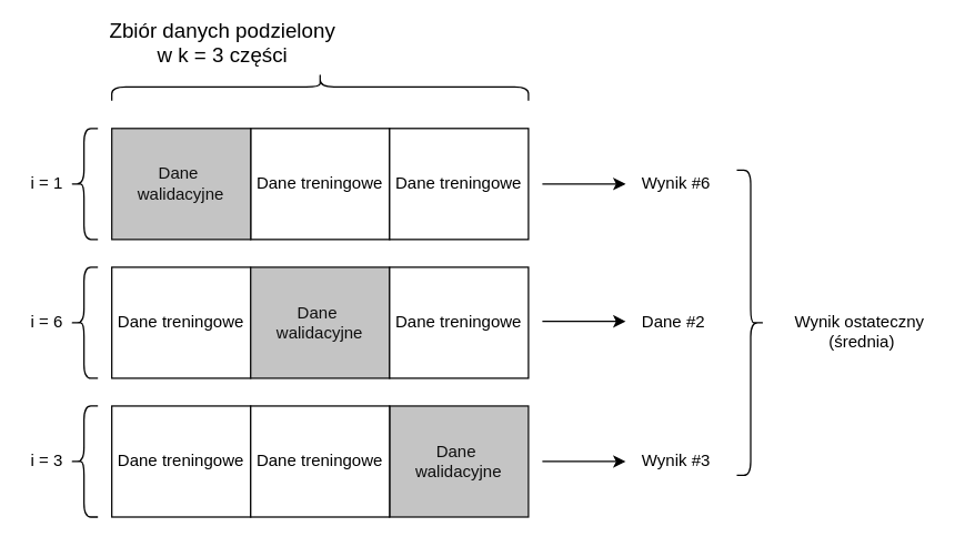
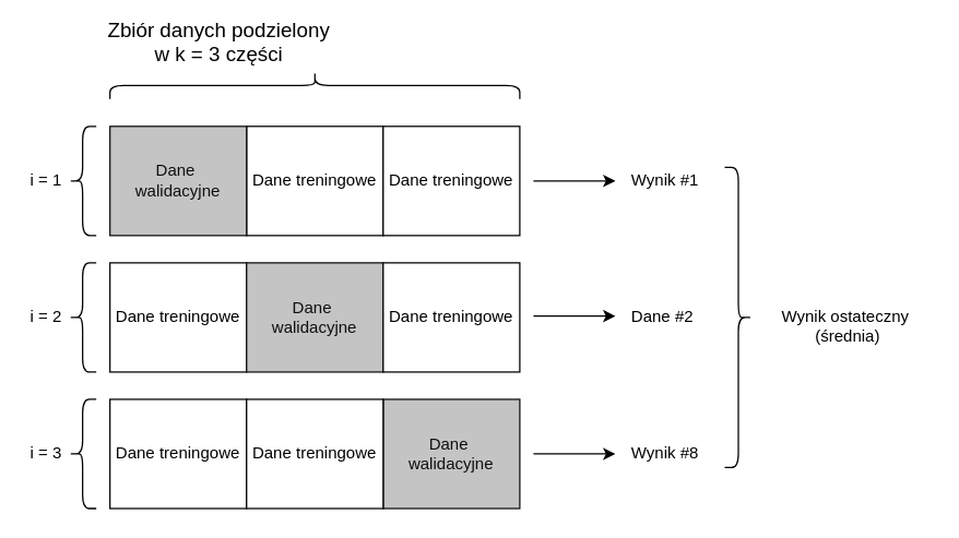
  <mxCell id="0" />
  <mxCell id="1" parent="0" />
  <mxCell id="2" value="Zbiór danych podzielony w k = 3 części" style="text;html=1;strokeColor=none;fillColor=none;align=center;verticalAlign=middle;whiteSpace=wrap;rounded=0;fontSize=15;fontStyle=0" parent="1" vertex="1"><mxGeometry x="75" y="20" width="170" height="20" as="geometry" /></mxCell>
  <mxCell id="3" value="&lt;span&gt;Dane treningowe&lt;/span&gt;" style="rounded=0;whiteSpace=wrap;html=1;" parent="1" vertex="1"><mxGeometry x="180" y="92" width="100" height="80" as="geometry" /></mxCell>
  <mxCell id="4" value="&lt;div&gt;Dane&amp;nbsp;&lt;/div&gt;&lt;div&gt;walidacyjne&lt;/div&gt;" style="rounded=0;whiteSpace=wrap;html=1;fillColor=#C4C4C4;strokeColor=#0D0D0D;fontColor=#0F0F0F;" parent="1" vertex="1"><mxGeometry x="80" y="92" width="100" height="80" as="geometry" /></mxCell>
  <mxCell id="5" value="" style="shape=curlyBracket;whiteSpace=wrap;html=1;rounded=1;fontSize=17;direction=south;" parent="1" vertex="1"><mxGeometry x="80" y="52" width="300" height="20" as="geometry" /></mxCell>
  <mxCell id="6" value="&lt;span&gt;Dane treningowe&lt;/span&gt;" style="rounded=0;whiteSpace=wrap;html=1;" vertex="1" parent="1"><mxGeometry x="280" y="92" width="100" height="80" as="geometry" /></mxCell>
  <mxCell id="7" value="&lt;span&gt;Dane treningowe&lt;/span&gt;" style="rounded=0;whiteSpace=wrap;html=1;" vertex="1" parent="1"><mxGeometry x="80" y="192" width="100" height="80" as="geometry" /></mxCell>
  <mxCell id="8" value="&lt;div&gt;Dane&amp;nbsp;&lt;/div&gt;&lt;div&gt;walidacyjne&lt;/div&gt;" style="rounded=0;whiteSpace=wrap;html=1;fillColor=#C4C4C4;strokeColor=#0D0D0D;fontColor=#0F0F0F;" vertex="1" parent="1"><mxGeometry x="180" y="192" width="100" height="80" as="geometry" /></mxCell>
  <mxCell id="9" value="&lt;span&gt;Dane treningowe&lt;/span&gt;" style="rounded=0;whiteSpace=wrap;html=1;" vertex="1" parent="1"><mxGeometry x="280" y="192" width="100" height="80" as="geometry" /></mxCell>
  <mxCell id="10" value="&lt;span&gt;Dane treningowe&lt;/span&gt;" style="rounded=0;whiteSpace=wrap;html=1;" vertex="1" parent="1"><mxGeometry x="80" y="292" width="100" height="80" as="geometry" /></mxCell>
  <mxCell id="11" value="&lt;div&gt;Dane&amp;nbsp;&lt;/div&gt;&lt;div&gt;walidacyjne&lt;/div&gt;" style="rounded=0;whiteSpace=wrap;html=1;fillColor=#C4C4C4;strokeColor=#0D0D0D;fontColor=#0F0F0F;" vertex="1" parent="1"><mxGeometry x="280" y="292" width="100" height="80" as="geometry" /></mxCell>
  <mxCell id="12" value="&lt;span&gt;Dane treningowe&lt;/span&gt;" style="rounded=0;whiteSpace=wrap;html=1;" vertex="1" parent="1"><mxGeometry x="180" y="292" width="100" height="80" as="geometry" /></mxCell>
  <mxCell id="13" value="" style="endArrow=classic;html=1;" edge="1" parent="1"><mxGeometry width="50" height="50" relative="1" as="geometry"><mxPoint x="390" y="132" as="sourcePoint" /><mxPoint x="450" y="132" as="targetPoint" /></mxGeometry></mxCell>
  <mxCell id="14" value="" style="endArrow=classic;html=1;" edge="1" parent="1"><mxGeometry width="50" height="50" relative="1" as="geometry"><mxPoint x="390" y="231" as="sourcePoint" /><mxPoint x="450" y="231" as="targetPoint" /></mxGeometry></mxCell>
  <mxCell id="15" value="" style="endArrow=classic;html=1;" edge="1" parent="1"><mxGeometry width="50" height="50" relative="1" as="geometry"><mxPoint x="390" y="332" as="sourcePoint" /><mxPoint x="450" y="332" as="targetPoint" /></mxGeometry></mxCell>
- <mxCell id="16" value="&lt;div style=&quot;text-align: center&quot;&gt;&lt;span&gt;Wynik&amp;nbsp;&lt;/span&gt;&lt;span&gt;#6&lt;/span&gt;&lt;/div&gt;" style="text;html=1;resizable=0;points=[];autosize=1;align=left;verticalAlign=top;spacingTop=-4;" vertex="1" parent="1"><mxGeometry x="460" y="122" width="60" height="20" as="geometry" /></mxCell>
+ <mxCell id="16" value="&lt;div style=&quot;text-align: center&quot;&gt;&lt;span&gt;Wynik&amp;nbsp;&lt;/span&gt;&lt;span&gt;#1&lt;/span&gt;&lt;/div&gt;" style="text;html=1;resizable=0;points=[];autosize=1;align=left;verticalAlign=top;spacingTop=-4;" vertex="1" parent="1"><mxGeometry x="460" y="122" width="60" height="20" as="geometry" /></mxCell>
  <mxCell id="17" value="&lt;div style=&quot;text-align: center&quot;&gt;&lt;span&gt;Dane&amp;nbsp;&lt;/span&gt;&lt;span&gt;#2&lt;/span&gt;&lt;/div&gt;" style="text;html=1;resizable=0;points=[];autosize=1;align=left;verticalAlign=top;spacingTop=-4;" vertex="1" parent="1"><mxGeometry x="460" y="222" width="60" height="20" as="geometry" /></mxCell>
- <mxCell id="18" value="&lt;div style=&quot;text-align: center&quot;&gt;&lt;span&gt;Wynik&amp;nbsp;&lt;/span&gt;&lt;span&gt;#3&lt;/span&gt;&lt;/div&gt;" style="text;html=1;resizable=0;points=[];autosize=1;align=left;verticalAlign=top;spacingTop=-4;" vertex="1" parent="1"><mxGeometry x="460" y="322" width="60" height="20" as="geometry" /></mxCell>
+ <mxCell id="18" value="&lt;div style=&quot;text-align: center&quot;&gt;&lt;span&gt;Wynik&amp;nbsp;&lt;/span&gt;&lt;span&gt;#8&lt;/span&gt;&lt;/div&gt;" style="text;html=1;resizable=0;points=[];autosize=1;align=left;verticalAlign=top;spacingTop=-4;" vertex="1" parent="1"><mxGeometry x="460" y="322" width="60" height="20" as="geometry" /></mxCell>
  <mxCell id="19" value="" style="shape=curlyBracket;whiteSpace=wrap;html=1;rounded=1;fontSize=17;direction=west;" vertex="1" parent="1"><mxGeometry x="530" y="122" width="20" height="220" as="geometry" /></mxCell>
  <mxCell id="20" value="&lt;div style=&quot;text-align: center&quot;&gt;&lt;span&gt;Wynik ostateczny&amp;nbsp;&lt;/span&gt;&lt;/div&gt;&lt;div style=&quot;text-align: center&quot;&gt;&lt;span&gt;(średnia)&lt;/span&gt;&lt;/div&gt;" style="text;html=1;resizable=0;points=[];autosize=1;align=left;verticalAlign=top;spacingTop=-4;" vertex="1" parent="1"><mxGeometry x="570" y="222" width="110" height="30" as="geometry" /></mxCell>
  <mxCell id="21" value="i = 1" style="text;html=1;resizable=0;points=[];autosize=1;align=left;verticalAlign=top;spacingTop=-4;" vertex="1" parent="1"><mxGeometry x="20" y="122" width="40" height="20" as="geometry" /></mxCell>
- <mxCell id="22" value="i = 6" style="text;html=1;resizable=0;points=[];autosize=1;align=left;verticalAlign=top;spacingTop=-4;" vertex="1" parent="1"><mxGeometry x="20" y="222" width="40" height="20" as="geometry" /></mxCell>
+ <mxCell id="22" value="i = 2" style="text;html=1;resizable=0;points=[];autosize=1;align=left;verticalAlign=top;spacingTop=-4;" vertex="1" parent="1"><mxGeometry x="20" y="222" width="40" height="20" as="geometry" /></mxCell>
  <mxCell id="23" value="" style="shape=curlyBracket;whiteSpace=wrap;html=1;rounded=1;fontSize=17;direction=east;" vertex="1" parent="1"><mxGeometry x="50" y="92" width="20" height="80" as="geometry" /></mxCell>
  <mxCell id="24" value="" style="shape=curlyBracket;whiteSpace=wrap;html=1;rounded=1;fontSize=17;direction=east;" vertex="1" parent="1"><mxGeometry x="50" y="192" width="20" height="80" as="geometry" /></mxCell>
  <mxCell id="25" value="" style="shape=curlyBracket;whiteSpace=wrap;html=1;rounded=1;fontSize=17;direction=east;" vertex="1" parent="1"><mxGeometry x="50" y="292" width="20" height="80" as="geometry" /></mxCell>
  <mxCell id="26" value="i = 3" style="text;html=1;resizable=0;points=[];autosize=1;align=left;verticalAlign=top;spacingTop=-4;" vertex="1" parent="1"><mxGeometry x="20" y="322" width="40" height="20" as="geometry" /></mxCell>
